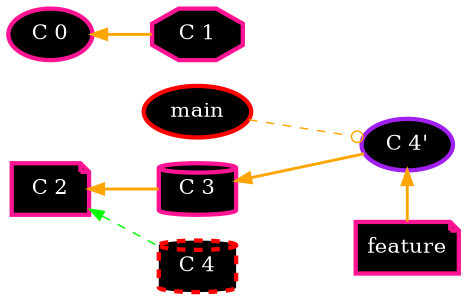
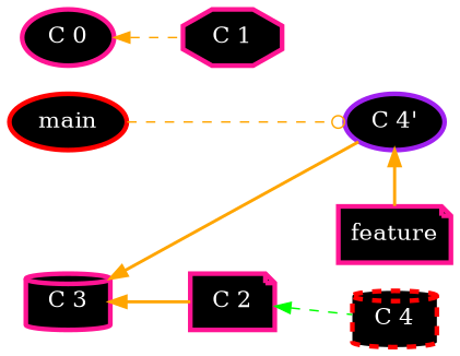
  digraph {
    rankdir=LR
    splines=line
    node [color=deeppink fillcolor=black fontcolor=white fontsize=15.0 penwidth=3 shape=ellipse style=filled group=main]
    edge [color=orange fontcolor=white style=bold dir=back]
    n1 [color=red label=main group=""]
    n2 [label="C 3" shape=cylinder]
    n3 [label=feature shape=note group=""]
    n4 [color=purple group=branch label="C 4'"]
    n5 [label="C 0"]
    n6 [label="C 1" shape=octagon]
    n7 [label="C 2" shape=note]
    n8 [color=red group=branch label="C 4" shape=cylinder style="dashed,filled"]
    subgraph sub_1 {
      rank=same
      n1
      n2
    }
    subgraph sub_2 {
      rank=same
      n3
      n4
    }
    n1 -> n4 [arrowhead=odot minlen=2 style=dashed dir=""]
    n2 -> n4
    n4 -> n3 [minlen=2]
-   n5 -> n6
-   n7 -> n2
+   n5 -> n6 [style=dashed]
+   n2 -> n7
    n7 -> n8 [color=green style=dashed]
  }
